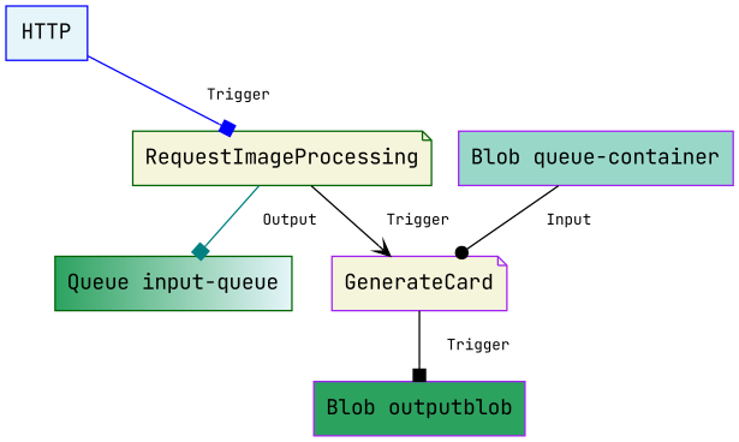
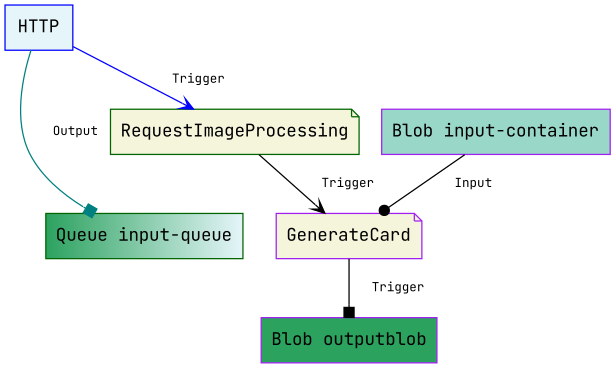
  digraph {
    fontname="JetBrains Mono"
    node [color=purple fillcolor=beige fontname="JetBrains Mono" shape=box style=filled]
    edge [arrowhead=box color=black fontname="JetBrains Mono" fontsize=10]
    RequestImageProcessing [color=darkgreen shape=note]
    "Queue input-queue" [color=darkgreen fillcolor="/bugn3/3:/bugn3/1"]
    GenerateCard [shape=note]
-   "Blob input-container" [fillcolor="/bugn3/2" label="Blob queue-container"]
+   "Blob input-container" [fillcolor="/bugn3/2"]
    "Blob outputblob" [fillcolor="/bugn3/3"]
    HTTP [color=blue fillcolor="/bugn3/1"]
-   RequestImageProcessing -> "Queue input-queue" [color=teal label="   Output"]
+   HTTP -> "Queue input-queue" [color=teal label="   Output"]
    RequestImageProcessing -> GenerateCard [arrowhead=vee label="   Trigger" labeljust=r]
    GenerateCard -> "Blob outputblob" [label="   Trigger"]
    "Blob input-container" -> GenerateCard [arrowhead=dot label="   Input"]
-   HTTP -> RequestImageProcessing [color=blue label="   Trigger"]
+   HTTP -> RequestImageProcessing [arrowhead=vee color=blue label="   Trigger"]
  }
